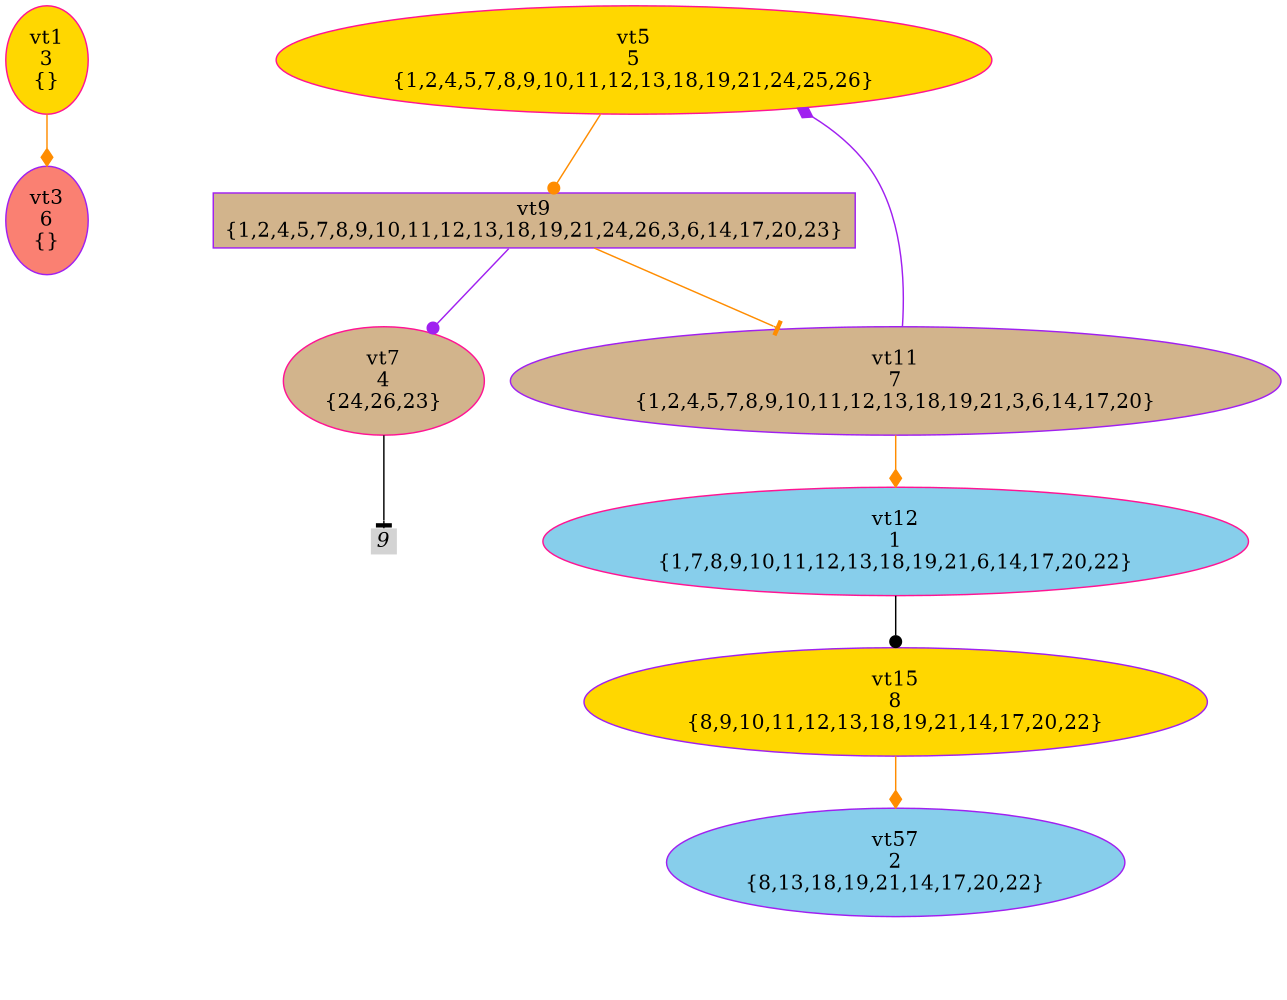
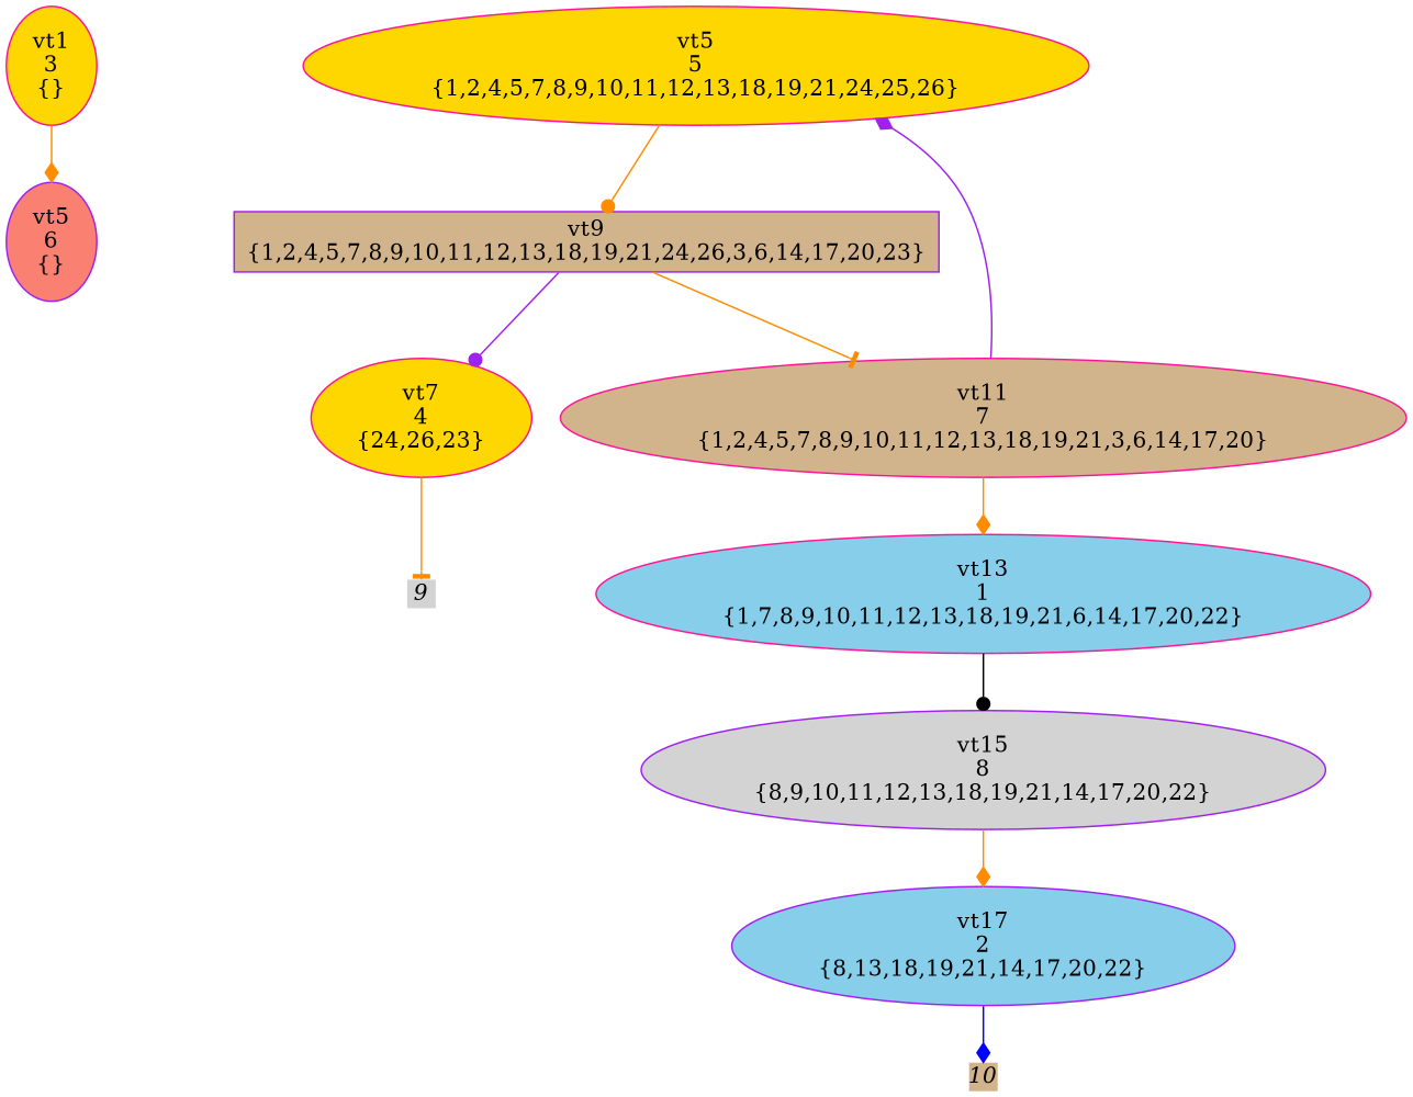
  digraph {
    node [color=deeppink fillcolor=gold shape=ellipse style=filled]
    edge [arrowhead=diamond color=darkorange]
    n1 [label="vt1\n3\n{}"]
-   n2 [color=purple fillcolor=salmon label="vt3\n6\n{}"]
+   n2 [color=purple fillcolor=salmon label="vt5\n6\n{}"]
    n3 [label="vt5\n5\n{1,2,4,5,7,8,9,10,11,12,13,18,19,21,24,25,26}"]
    n4 [color=purple fillcolor=tan label="vt9\n{1,2,4,5,7,8,9,10,11,12,13,18,19,21,24,26,3,6,14,17,20,23}" shape=box]
-   n5 [fillcolor=tan label="vt7\n4\n{24,26,23}"]
-   n6 [color=purple fillcolor=tan label="vt11\n7\n{1,2,4,5,7,8,9,10,11,12,13,18,19,21,3,6,14,17,20}"]
+   n5 [label="vt7\n4\n{24,26,23}"]
+   n6 [fillcolor=tan label="vt11\n7\n{1,2,4,5,7,8,9,10,11,12,13,18,19,21,3,6,14,17,20}"]
    n7 [fillcolor=lightgrey fixedsize=true fontname="Times-Italic" fontsize=14 height=.25 label=9 shape=plaintext width=.25]
-   n8 [fillcolor=skyblue label="vt12\n1\n{1,7,8,9,10,11,12,13,18,19,21,6,14,17,20,22}"]
-   n9 [color=purple label="vt15\n8\n{8,9,10,11,12,13,18,19,21,14,17,20,22}"]
-   n10 [color=purple fillcolor=skyblue label="vt57\n2\n{8,13,18,19,21,14,17,20,22}"]
+   n8 [fillcolor=skyblue label="vt13\n1\n{1,7,8,9,10,11,12,13,18,19,21,6,14,17,20,22}"]
+   n9 [color=purple fillcolor=lightgrey label="vt15\n8\n{8,9,10,11,12,13,18,19,21,14,17,20,22}"]
+   n10 [color=purple fillcolor=skyblue label="vt17\n2\n{8,13,18,19,21,14,17,20,22}"]
+   n11 [fillcolor=tan fixedsize=true fontname="Times-Italic" fontsize=14 height=.25 label=10 shape=plaintext width=.25]
    n1 -> n2
    n3 -> n4 [arrowhead=dot]
    n4 -> n5 [arrowhead=dot color=purple]
    n4 -> n6 [arrowhead=tee]
-   n5 -> n7 [arrowhead=tee color=black]
+   n5 -> n7 [arrowhead=tee]
    n6 -> n3 [color=purple]
    n6 -> n8
    n8 -> n9 [arrowhead=dot color=black]
    n9 -> n10
+   n10 -> n11 [color=blue]
  }
